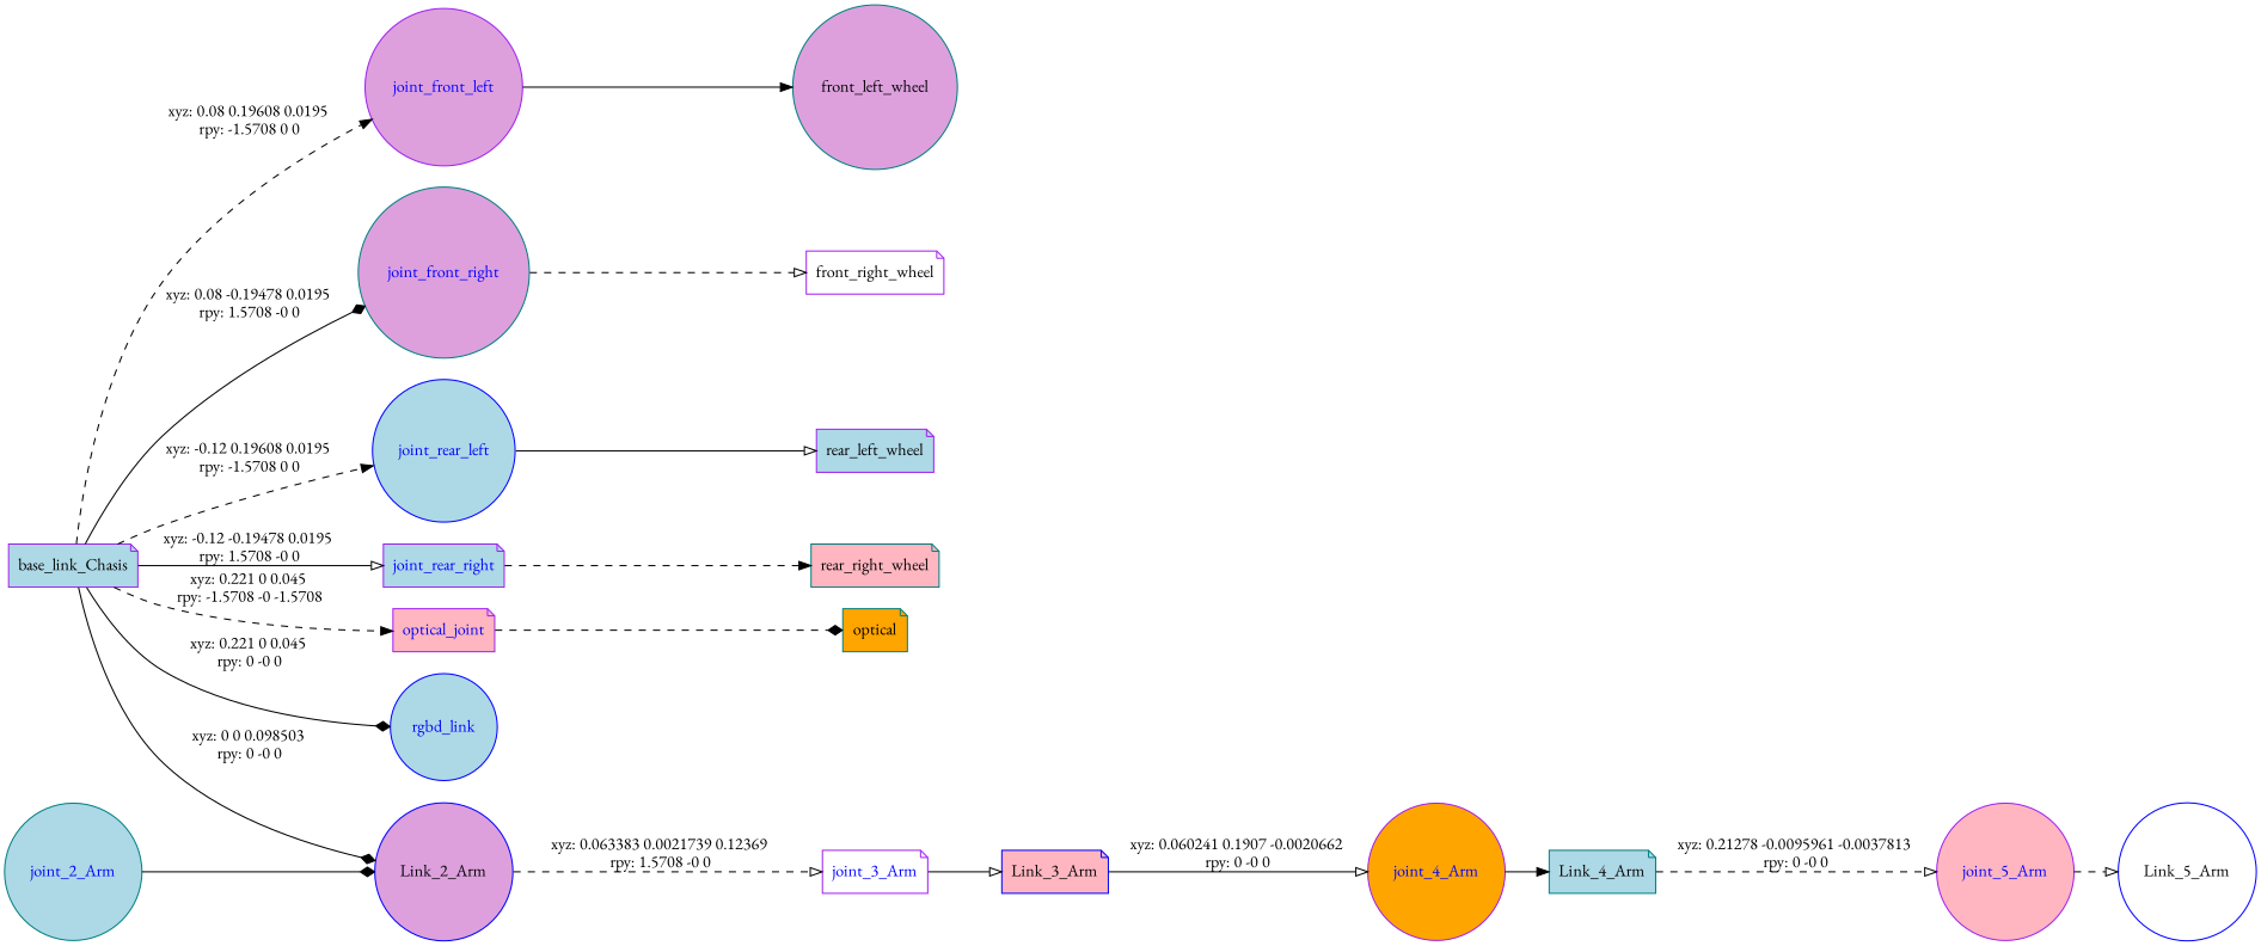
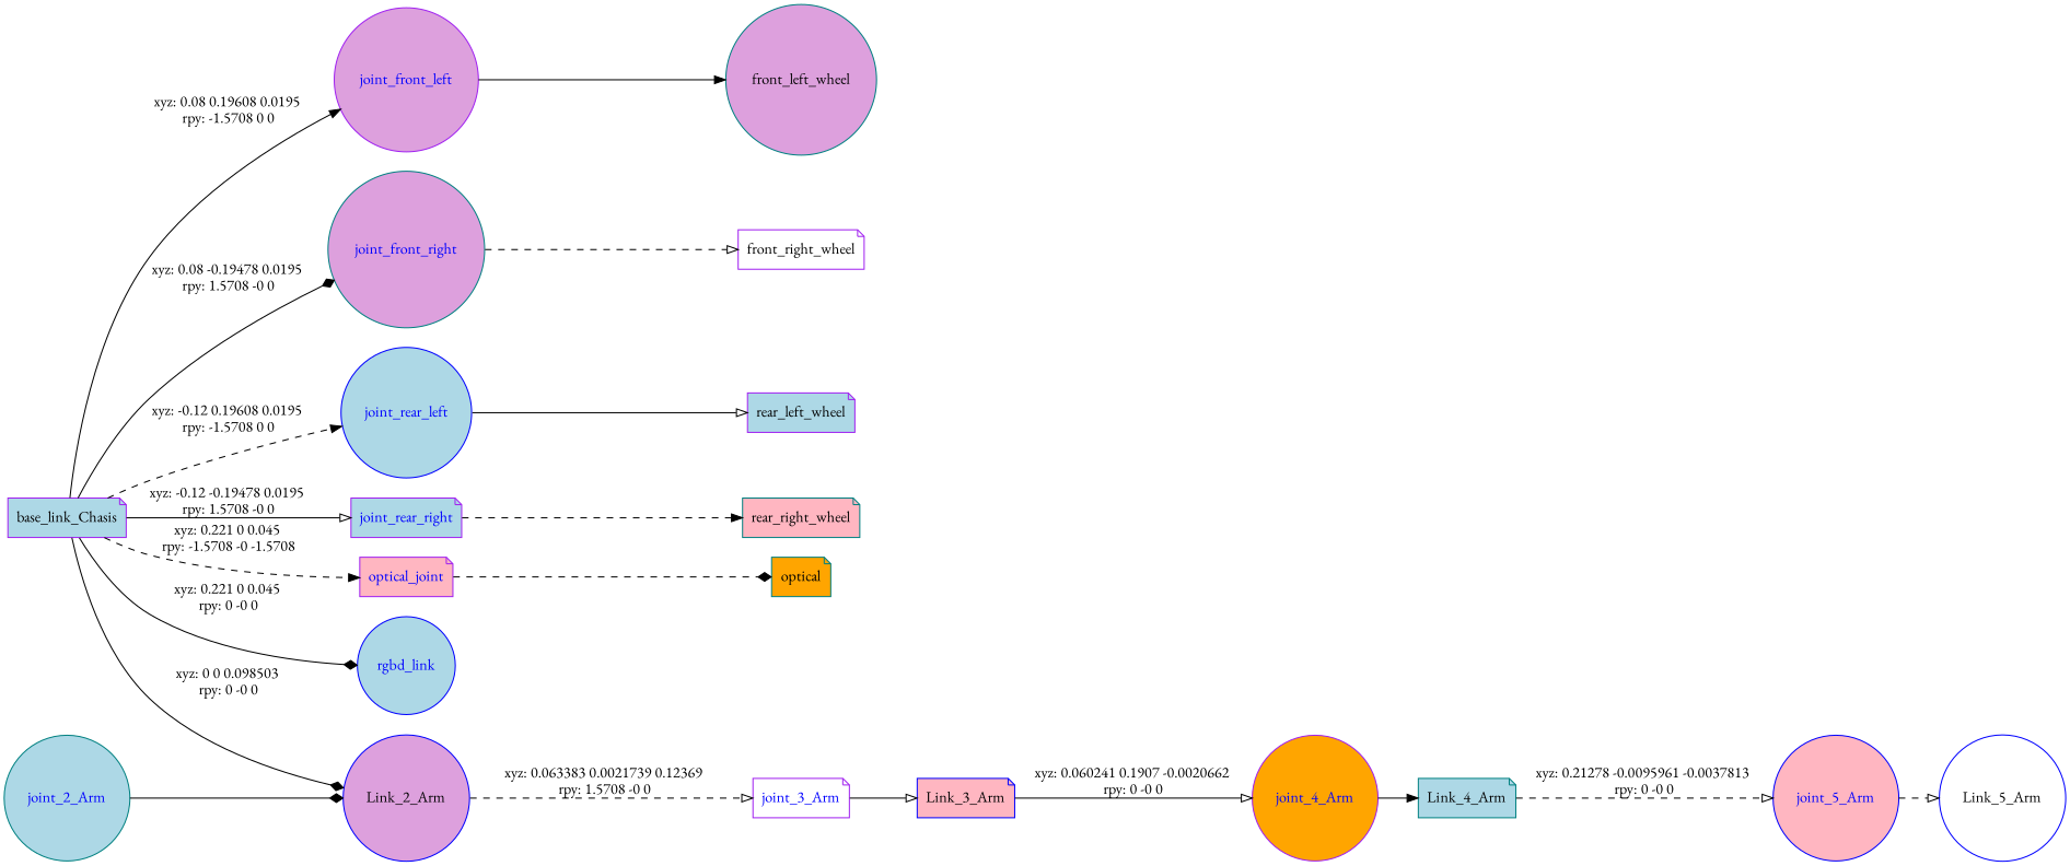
  digraph {
    fontname="EB Garamond"
    rankdir=LR
    node [color=purple fillcolor=lightblue fontname="EB Garamond" shape=note style=filled]
    edge [arrowhead=onormal fontname="EB Garamond" style=solid]
    n1 [label=base_link_Chasis]
    joint_front_left [fillcolor=plum fontcolor=blue shape=circle]
    joint_front_right [color=teal fillcolor=plum fontcolor=blue shape=circle]
    joint_rear_left [color=blue fontcolor=blue shape=circle]
    joint_rear_right [fontcolor=blue]
    optical_joint [fillcolor=lightpink fontcolor=blue]
    rgbd_link [color=blue fontcolor=blue shape=circle]
    n8 [color=blue fillcolor=plum label=Link_2_Arm shape=circle]
    joint_2_Arm [color=teal fontcolor=blue shape=circle]
    n10 [color=teal fillcolor=plum label=front_left_wheel shape=circle]
    n11 [fillcolor=white label=front_right_wheel]
    n12 [label=rear_left_wheel]
    n13 [color=teal fillcolor=lightpink label=rear_right_wheel]
    n14 [color=teal fillcolor=orange label=optical]
    joint_3_Arm [fillcolor=white fontcolor=blue]
    n16 [color=blue fillcolor=lightpink label=Link_3_Arm]
    joint_4_Arm [fillcolor=orange fontcolor=blue shape=circle]
    n18 [color=teal label=Link_4_Arm]
-   joint_5_Arm [fillcolor=lightpink fontcolor=blue shape=circle]
+   joint_5_Arm [color=blue fillcolor=lightpink fontcolor=blue shape=circle]
    n20 [color=blue fillcolor=white label=Link_5_Arm shape=circle]
-   n1 -> joint_front_left [arrowhead=normal label="xyz: 0.08 0.19608 0.0195 \nrpy: -1.5708 0 0" style=dashed]
+   n1 -> joint_front_left [arrowhead=normal label="xyz: 0.08 0.19608 0.0195 \nrpy: -1.5708 0 0"]
    n1 -> joint_front_right [arrowhead=diamond label="xyz: 0.08 -0.19478 0.0195 \nrpy: 1.5708 -0 0"]
    n1 -> joint_rear_left [arrowhead=normal label="xyz: -0.12 0.19608 0.0195 \nrpy: -1.5708 0 0" style=dashed]
    n1 -> joint_rear_right [label="xyz: -0.12 -0.19478 0.0195 \nrpy: 1.5708 -0 0"]
    n1 -> optical_joint [arrowhead=normal label="xyz: 0.221 0 0.045 \nrpy: -1.5708 -0 -1.5708" style=dashed]
    n1 -> rgbd_link [arrowhead=diamond label="xyz: 0.221 0 0.045 \nrpy: 0 -0 0"]
    n1 -> n8 [arrowhead=diamond label="xyz: 0 0 0.098503 \nrpy: 0 -0 0"]
    joint_front_left -> n10 [arrowhead=normal]
    joint_front_right -> n11 [style=dashed]
    joint_rear_left -> n12
    joint_rear_right -> n13 [arrowhead=normal style=dashed]
    optical_joint -> n14 [arrowhead=diamond style=dashed]
    n8 -> joint_3_Arm [label="xyz: 0.063383 0.0021739 0.12369 \nrpy: 1.5708 -0 0" style=dashed]
    joint_2_Arm -> n8 [arrowhead=diamond]
    joint_3_Arm -> n16
    n16 -> joint_4_Arm [label="xyz: 0.060241 0.1907 -0.0020662 \nrpy: 0 -0 0"]
    joint_4_Arm -> n18 [arrowhead=normal]
    n18 -> joint_5_Arm [label="xyz: 0.21278 -0.0095961 -0.0037813 \nrpy: 0 -0 0" style=dashed]
    joint_5_Arm -> n20 [style=dashed]
  }
